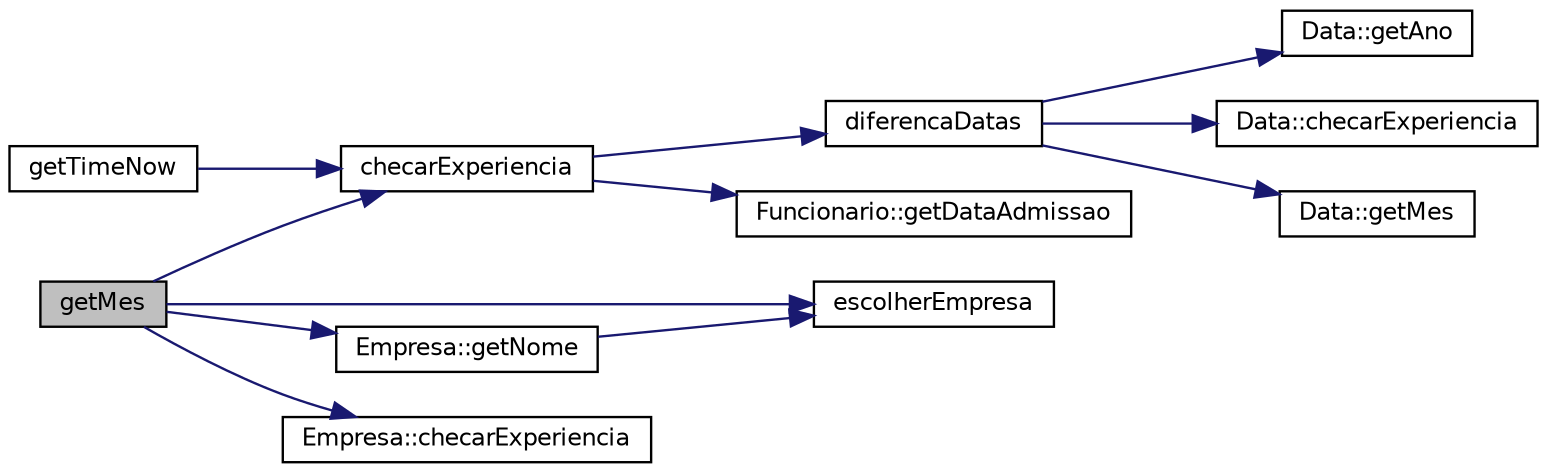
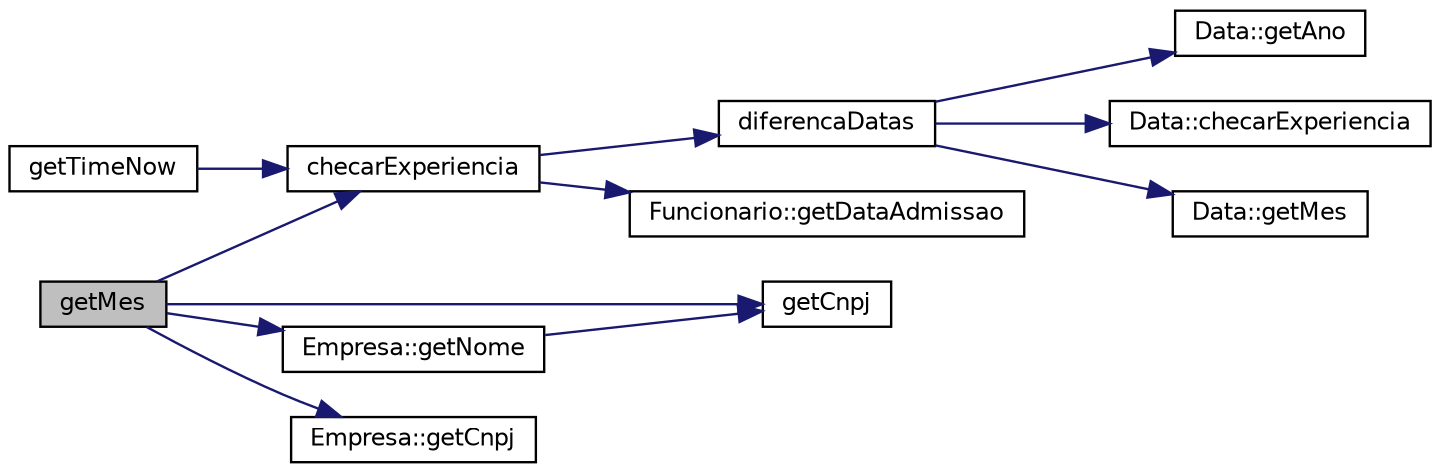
  digraph {
    rankdir=LR
    node [color=black fillcolor=white fontname=Helvetica fontsize=10 shape=record style=filled]
    edge [color=midnightblue fontname=Helvetica fontsize=10 labelfontname=Helvetica labelfontsize=10 style=solid]
    n1 [fillcolor=grey75 fontcolor=black height=0.2 label=getMes width=0.4]
    n2 [height=0.2 label=checarExperiencia width=0.4]
-   n3 [height=0.2 label=escolherEmpresa width=0.4]
+   n3 [height=0.2 label=getCnpj width=0.4]
    n4 [height=0.2 label="Empresa::getNome" width=0.4]
-   n5 [height=0.2 label="Empresa::checarExperiencia" width=0.4]
+   n5 [height=0.2 label="Empresa::getCnpj" width=0.4]
    n6 [height=0.2 label=diferencaDatas width=0.4]
    n7 [height=0.2 label="Funcionario::getDataAdmissao" width=0.4]
    n8 [height=0.2 label="Data::getAno" width=0.4]
    n9 [height=0.2 label="Data::checarExperiencia" width=0.4]
    n10 [height=0.2 label="Data::getMes" width=0.4]
    n11 [height=0.2 label=getTimeNow width=0.4]
    n1 -> n2
    n1 -> n3
    n1 -> n4
    n1 -> n5
    n2 -> n6
    n2 -> n7
    n4 -> n3
    n6 -> n8
    n6 -> n9
    n6 -> n10
    n11 -> n2
  }
